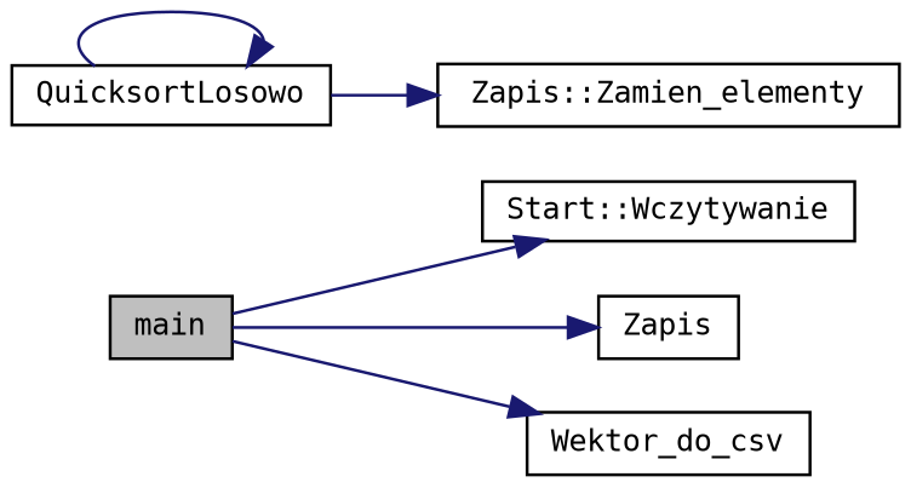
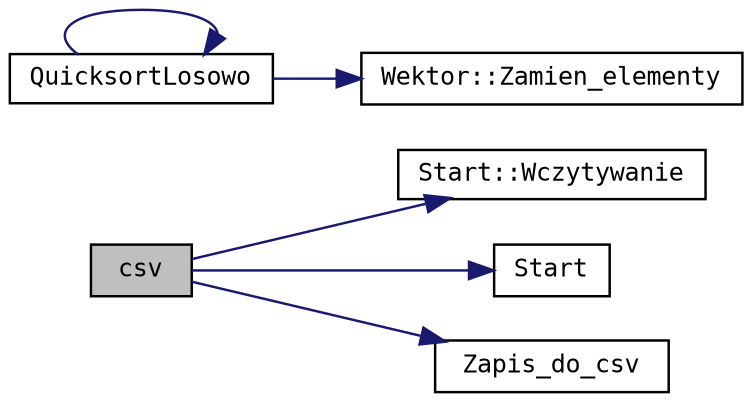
  digraph {
    fontname="DejaVu Sans Mono"
    rankdir=LR
    node [color=black fillcolor=white fontname="DejaVu Sans Mono" fontsize=10 shape=record style=filled]
    edge [color=midnightblue fontname="DejaVu Sans Mono" fontsize=10 labelfontname=Helvetica labelfontsize=10 style=solid]
-   n1 [fillcolor=grey75 fontcolor=black height=0.2 label=main width=0.4]
+   n1 [fillcolor=grey75 fontcolor=black height=0.2 label=csv width=0.4]
    n2 [height=0.2 label="Start::Wczytywanie" width=0.4]
-   n3 [height=0.2 label=Zapis width=0.4]
-   n4 [height=0.2 label=Wektor_do_csv width=0.4]
+   n3 [height=0.2 label=Start width=0.4]
+   n4 [height=0.2 label=Zapis_do_csv width=0.4]
    n5 [height=0.2 label=QuicksortLosowo width=0.4]
-   n6 [height=0.2 label="Zapis::Zamien_elementy" width=0.4]
+   n6 [height=0.2 label="Wektor::Zamien_elementy" width=0.4]
    n1 -> n2
    n1 -> n3
    n1 -> n4
    n5 -> n5
    n5 -> n6
  }
